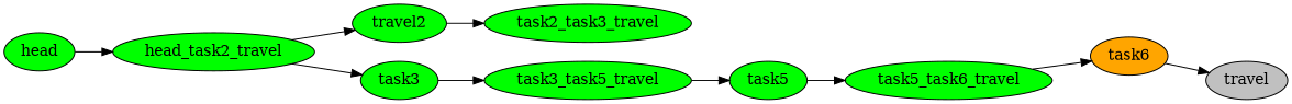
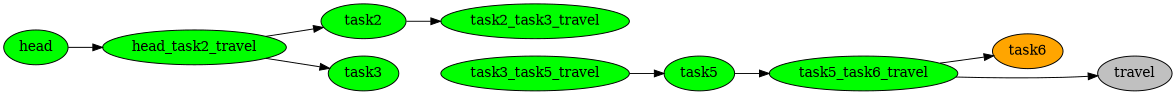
  digraph {
    rankdir=LR
    node [fillcolor=green fontcolor=black style=filled]
    edge [color=black]
    n1 [label=head]
    n2 [label=head_task2_travel]
-   n3 [label=travel2]
+   n3 [label=task2]
    n4 [label=task3]
    n5 [label=task2_task3_travel]
    n6 [label=task3_task5_travel]
    n7 [label=task5]
    n8 [label=task5_task6_travel]
    n9 [fillcolor=orange label=task6]
    n10 [fillcolor=gray label=travel]
    n1 -> n2
    n2 -> n3
    n2 -> n4
    n3 -> n5
-   n4 -> n6
    n6 -> n7
    n7 -> n8
    n8 -> n9
-   n9 -> n10
+   n8 -> n10
  }
